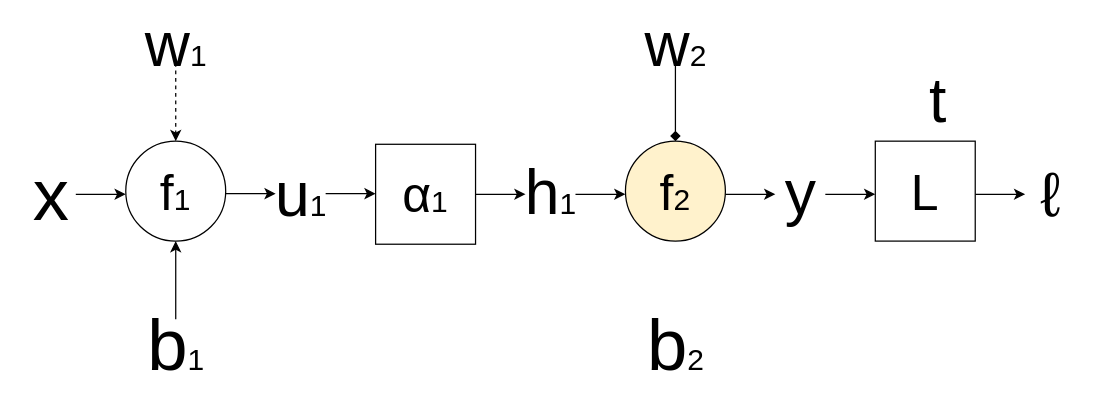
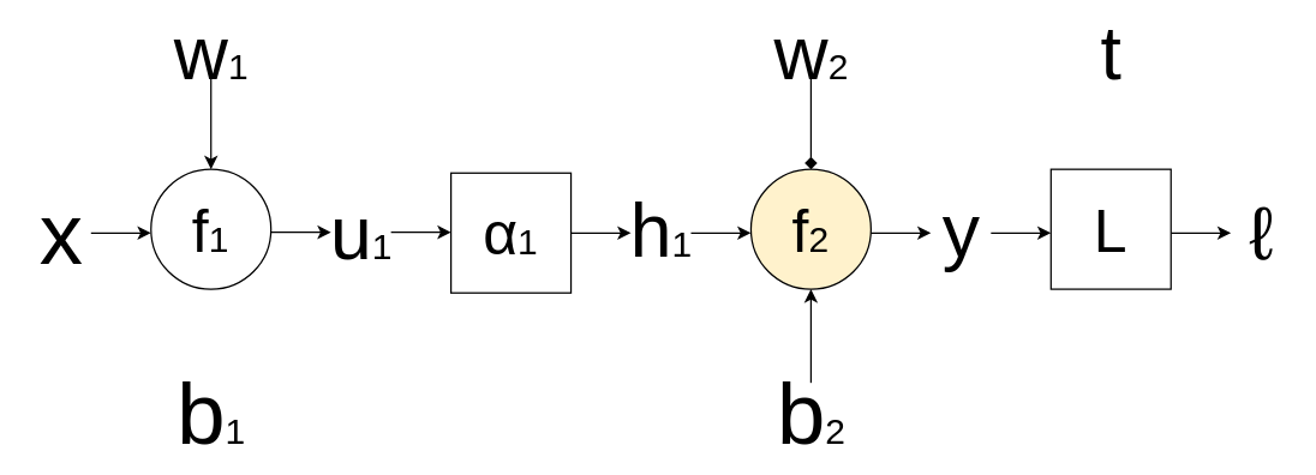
  <mxCell id="0" />
  <mxCell id="1" parent="0" />
  <mxCell id="2" value="&lt;font style=&quot;font-size: 58px&quot;&gt;x&lt;/font&gt;" style="text;html=1;align=center;verticalAlign=middle;resizable=0;points=[];autosize=1;" vertex="1" parent="1"><mxGeometry x="20" y="135" width="40" height="40" as="geometry" /></mxCell>
  <mxCell id="3" value="" style="endArrow=classic;html=1;" edge="1" parent="1"><mxGeometry width="50" height="50" relative="1" as="geometry"><mxPoint x="60" y="155" as="sourcePoint" /><mxPoint x="100" y="155" as="targetPoint" /></mxGeometry></mxCell>
  <mxCell id="4" value="&lt;font style=&quot;font-size: 40px&quot;&gt;f&lt;/font&gt;&lt;font style=&quot;font-size: 24px&quot;&gt;1&lt;/font&gt;" style="ellipse;whiteSpace=wrap;html=1;aspect=fixed;" vertex="1" parent="1"><mxGeometry x="100" y="112.5" width="80" height="80" as="geometry" /></mxCell>
- <mxCell id="5" style="edgeStyle=orthogonalEdgeStyle;rounded=0;orthogonalLoop=1;jettySize=auto;html=1;entryX=0.5;entryY=1;entryDx=0;entryDy=0;" edge="1" parent="1" source="6" target="4"><mxGeometry relative="1" as="geometry" /></mxCell>
  <mxCell id="6" value="&lt;span style=&quot;font-size: 58px&quot;&gt;b&lt;/span&gt;&lt;font style=&quot;font-size: 24px&quot;&gt;1&lt;/font&gt;" style="text;html=1;align=center;verticalAlign=middle;resizable=0;points=[];autosize=1;" vertex="1" parent="1"><mxGeometry x="110" y="255" width="60" height="40" as="geometry" /></mxCell>
- <mxCell id="7" style="edgeStyle=orthogonalEdgeStyle;rounded=0;orthogonalLoop=1;jettySize=auto;html=1;entryX=0.5;entryY=0;entryDx=0;entryDy=0;dashed=1;" edge="1" parent="1" source="8" target="4"><mxGeometry relative="1" as="geometry" /></mxCell>
+ <mxCell id="7" style="edgeStyle=orthogonalEdgeStyle;rounded=0;orthogonalLoop=1;jettySize=auto;html=1;entryX=0.5;entryY=0;entryDx=0;entryDy=0;" edge="1" parent="1" source="8" target="4"><mxGeometry relative="1" as="geometry" /></mxCell>
  <mxCell id="8" value="&lt;font style=&quot;font-size: 50px&quot;&gt;w&lt;/font&gt;&lt;font style=&quot;font-size: 24px&quot;&gt;1&lt;/font&gt;" style="text;html=1;align=center;verticalAlign=middle;resizable=0;points=[];autosize=1;" vertex="1" parent="1"><mxGeometry x="110" y="20" width="60" height="30" as="geometry" /></mxCell>
  <mxCell id="9" value="" style="endArrow=classic;html=1;" edge="1" parent="1"><mxGeometry width="50" height="50" relative="1" as="geometry"><mxPoint x="180" y="154.5" as="sourcePoint" /><mxPoint x="220" y="154.5" as="targetPoint" /></mxGeometry></mxCell>
  <mxCell id="10" value="&lt;font style=&quot;font-size: 50px&quot;&gt;u&lt;/font&gt;&lt;font style=&quot;font-size: 24px&quot;&gt;1&lt;/font&gt;" style="text;html=1;align=center;verticalAlign=middle;resizable=0;points=[];autosize=1;" vertex="1" parent="1"><mxGeometry x="210" y="140" width="60" height="30" as="geometry" /></mxCell>
  <mxCell id="11" value="&lt;font style=&quot;font-size: 40px&quot;&gt;α&lt;/font&gt;&lt;font style=&quot;font-size: 24px&quot;&gt;1&lt;/font&gt;" style="whiteSpace=wrap;html=1;aspect=fixed;" vertex="1" parent="1"><mxGeometry x="300" y="115" width="80" height="80" as="geometry" /></mxCell>
  <mxCell id="12" value="" style="endArrow=classic;html=1;" edge="1" parent="1"><mxGeometry width="50" height="50" relative="1" as="geometry"><mxPoint x="260" y="154.5" as="sourcePoint" /><mxPoint x="300" y="154.5" as="targetPoint" /></mxGeometry></mxCell>
  <mxCell id="13" value="&lt;font style=&quot;font-size: 50px&quot;&gt;h&lt;/font&gt;&lt;font style=&quot;font-size: 24px&quot;&gt;1&lt;/font&gt;" style="text;html=1;align=center;verticalAlign=middle;resizable=0;points=[];autosize=1;" vertex="1" parent="1"><mxGeometry x="410" y="137.5" width="60" height="30" as="geometry" /></mxCell>
  <mxCell id="14" value="" style="endArrow=classic;html=1;" edge="1" parent="1"><mxGeometry width="50" height="50" relative="1" as="geometry"><mxPoint x="380" y="155" as="sourcePoint" /><mxPoint x="420" y="155" as="targetPoint" /></mxGeometry></mxCell>
  <mxCell id="15" value="" style="endArrow=classic;html=1;" edge="1" parent="1"><mxGeometry width="50" height="50" relative="1" as="geometry"><mxPoint x="460" y="155" as="sourcePoint" /><mxPoint x="500" y="155" as="targetPoint" /></mxGeometry></mxCell>
  <mxCell id="16" value="" style="endArrow=classic;html=1;" edge="1" parent="1"><mxGeometry width="50" height="50" relative="1" as="geometry"><mxPoint x="660" y="155" as="sourcePoint" /><mxPoint x="700" y="155" as="targetPoint" /></mxGeometry></mxCell>
  <mxCell id="17" value="&lt;font style=&quot;font-size: 40px&quot;&gt;f&lt;/font&gt;&lt;font style=&quot;font-size: 24px&quot;&gt;2&lt;/font&gt;" style="ellipse;whiteSpace=wrap;html=1;aspect=fixed;fillColor=#fff2cc;" vertex="1" parent="1"><mxGeometry x="500" y="112.5" width="80" height="80" as="geometry" /></mxCell>
  <mxCell id="18" value="" style="endArrow=classic;html=1;" edge="1" parent="1"><mxGeometry width="50" height="50" relative="1" as="geometry"><mxPoint x="780" y="155" as="sourcePoint" /><mxPoint x="820" y="155" as="targetPoint" /></mxGeometry></mxCell>
  <mxCell id="19" style="edgeStyle=orthogonalEdgeStyle;rounded=0;orthogonalLoop=1;jettySize=auto;html=1;entryX=0.5;entryY=0;entryDx=0;entryDy=0;endArrow=diamond;" edge="1" parent="1" source="20" target="17"><mxGeometry relative="1" as="geometry" /></mxCell>
  <mxCell id="20" value="&lt;font style=&quot;font-size: 50px&quot;&gt;w&lt;/font&gt;&lt;font style=&quot;font-size: 24px&quot;&gt;2&lt;/font&gt;" style="text;html=1;align=center;verticalAlign=middle;resizable=0;points=[];autosize=1;" vertex="1" parent="1"><mxGeometry x="510" y="20" width="60" height="30" as="geometry" /></mxCell>
+ <mxCell id="21" style="edgeStyle=orthogonalEdgeStyle;rounded=0;orthogonalLoop=1;jettySize=auto;html=1;entryX=0.5;entryY=1;entryDx=0;entryDy=0;" edge="1" parent="1" source="22" target="17"><mxGeometry relative="1" as="geometry" /></mxCell>
  <mxCell id="22" value="&lt;span style=&quot;font-size: 58px&quot;&gt;b&lt;/span&gt;&lt;font style=&quot;font-size: 24px&quot;&gt;2&lt;/font&gt;" style="text;html=1;align=center;verticalAlign=middle;resizable=0;points=[];autosize=1;" vertex="1" parent="1"><mxGeometry x="510" y="255" width="60" height="40" as="geometry" /></mxCell>
  <mxCell id="23" value="&lt;span style=&quot;font-size: 50px&quot;&gt;y&lt;/span&gt;" style="text;html=1;align=center;verticalAlign=middle;resizable=0;points=[];autosize=1;" vertex="1" parent="1"><mxGeometry x="620" y="137.5" width="40" height="30" as="geometry" /></mxCell>
  <mxCell id="24" value="&lt;span style=&quot;font-size: 40px&quot;&gt;L&lt;/span&gt;" style="whiteSpace=wrap;html=1;aspect=fixed;" vertex="1" parent="1"><mxGeometry x="700" y="112.5" width="80" height="80" as="geometry" /></mxCell>
  <mxCell id="25" value="&lt;span style=&quot;font-size: 50px&quot;&gt;ℓ&lt;/span&gt;" style="text;html=1;align=center;verticalAlign=middle;resizable=0;points=[];autosize=1;" vertex="1" parent="1"><mxGeometry x="825" y="140" width="30" height="30" as="geometry" /></mxCell>
  <mxCell id="26" value="" style="endArrow=classic;html=1;" edge="1" parent="1"><mxGeometry width="50" height="50" relative="1" as="geometry"><mxPoint x="580" y="155" as="sourcePoint" /><mxPoint x="620" y="155" as="targetPoint" /></mxGeometry></mxCell>
- <mxCell id="27" value="&lt;span style=&quot;font-size: 50px&quot;&gt;t&lt;/span&gt;" style="text;html=1;align=center;verticalAlign=middle;resizable=0;points=[];autosize=1;" vertex="1" parent="1"><mxGeometry x="735" y="65" width="30" height="30" as="geometry" /></mxCell>
+ <mxCell id="27" value="&lt;span style=&quot;font-size: 50px&quot;&gt;t&lt;/span&gt;" style="text;html=1;align=center;verticalAlign=middle;resizable=0;points=[];autosize=1;" vertex="1" parent="1"><mxGeometry x="725" y="20" width="30" height="30" as="geometry" /></mxCell>
